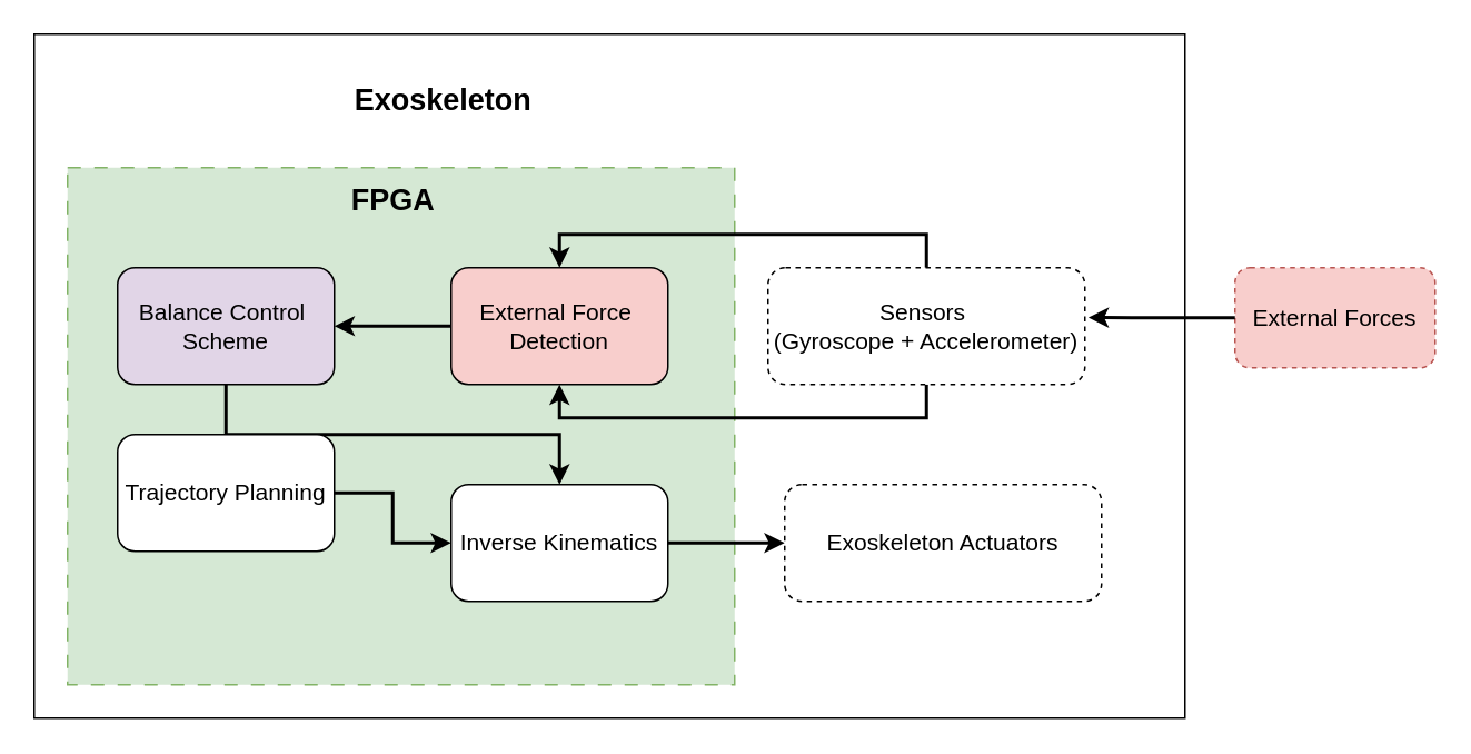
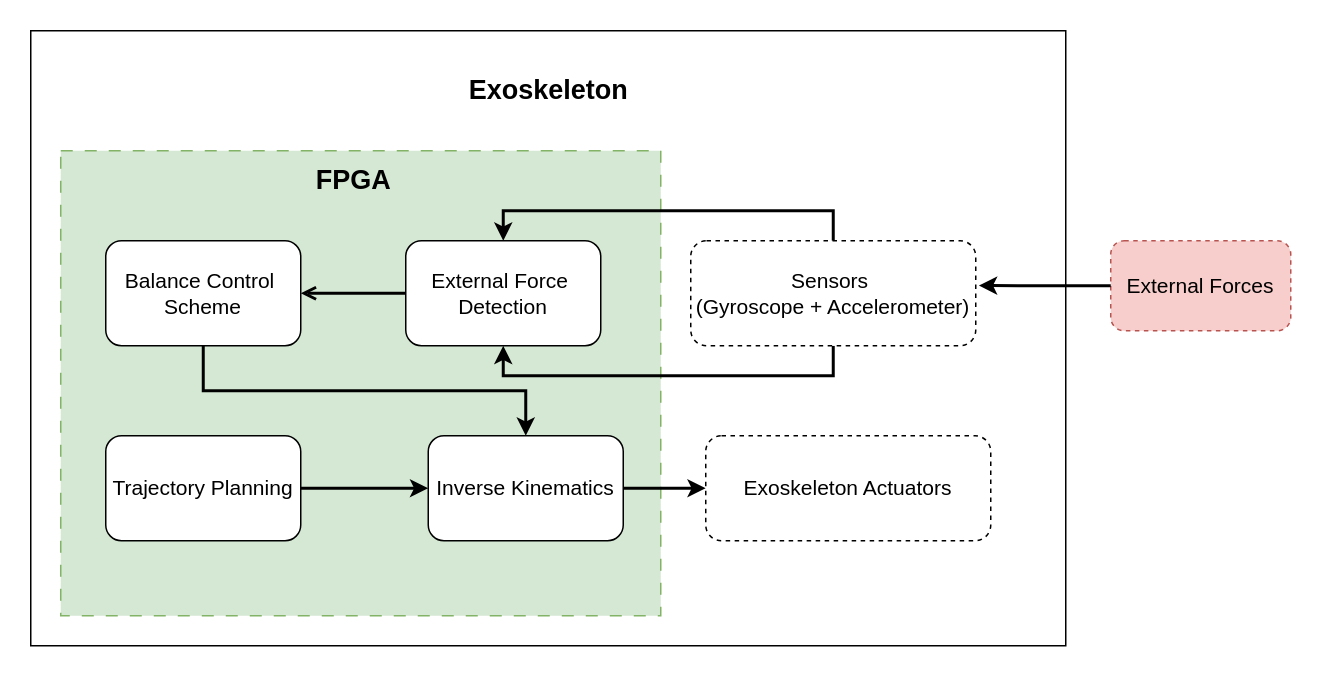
  <mxCell id="0" />
  <mxCell id="1" parent="0" />
  <mxCell id="2" value="" style="rounded=0;whiteSpace=wrap;html=1;strokeColor=#82b366;fillColor=#d5e8d4;dashed=1;dashPattern=8 8;" vertex="1" parent="1"><mxGeometry x="40" y="100" width="400" height="310" as="geometry" /></mxCell>
  <mxCell id="3" style="edgeStyle=orthogonalEdgeStyle;rounded=0;orthogonalLoop=1;jettySize=auto;html=1;exitX=0.5;exitY=0;exitDx=0;exitDy=0;entryX=0.5;entryY=0;entryDx=0;entryDy=0;strokeWidth=2;" edge="1" parent="1" source="5" target="9"><mxGeometry relative="1" as="geometry" /></mxCell>
  <mxCell id="4" style="edgeStyle=orthogonalEdgeStyle;rounded=0;orthogonalLoop=1;jettySize=auto;html=1;exitX=0.5;exitY=1;exitDx=0;exitDy=0;entryX=0.5;entryY=1;entryDx=0;entryDy=0;strokeWidth=2;" edge="1" parent="1" source="5" target="9"><mxGeometry relative="1" as="geometry" /></mxCell>
  <mxCell id="5" value="&lt;font style=&quot;font-size: 14px;&quot;&gt;Sensors&amp;nbsp;&lt;br&gt;(Gyroscope + Accelerometer)&lt;/font&gt;" style="rounded=1;whiteSpace=wrap;html=1;dashed=1;" vertex="1" parent="1"><mxGeometry x="460" y="160" width="190" height="70" as="geometry" /></mxCell>
  <mxCell id="6" value="&lt;font style=&quot;font-size: 14px;&quot;&gt;External Forces&lt;/font&gt;" style="rounded=1;whiteSpace=wrap;html=1;fillColor=#f8cecc;strokeColor=#b85450;dashed=1;" vertex="1" parent="1"><mxGeometry x="740" y="160" width="120" height="60" as="geometry" /></mxCell>
  <mxCell id="7" style="edgeStyle=orthogonalEdgeStyle;rounded=0;orthogonalLoop=1;jettySize=auto;html=1;entryX=1.011;entryY=0.426;entryDx=0;entryDy=0;entryPerimeter=0;strokeWidth=2;" edge="1" parent="1" source="6" target="5"><mxGeometry relative="1" as="geometry" /></mxCell>
- <mxCell id="8" style="edgeStyle=orthogonalEdgeStyle;rounded=0;orthogonalLoop=1;jettySize=auto;html=1;exitX=0;exitY=0.5;exitDx=0;exitDy=0;entryX=1;entryY=0.5;entryDx=0;entryDy=0;strokeWidth=2;" edge="1" parent="1" source="9" target="11"><mxGeometry relative="1" as="geometry" /></mxCell>
- <mxCell id="9" value="&lt;font style=&quot;font-size: 14px;&quot;&gt;External Force&amp;nbsp;&lt;br&gt;Detection&lt;/font&gt;" style="rounded=1;whiteSpace=wrap;html=1;fillColor=#f8cecc;" vertex="1" parent="1"><mxGeometry x="270" y="160" width="130" height="70" as="geometry" /></mxCell>
+ <mxCell id="8" style="edgeStyle=orthogonalEdgeStyle;rounded=0;orthogonalLoop=1;jettySize=auto;html=1;exitX=0;exitY=0.5;exitDx=0;exitDy=0;entryX=1;entryY=0.5;entryDx=0;entryDy=0;strokeWidth=2;endArrow=open;" edge="1" parent="1" source="9" target="11"><mxGeometry relative="1" as="geometry" /></mxCell>
+ <mxCell id="9" value="&lt;font style=&quot;font-size: 14px;&quot;&gt;External Force&amp;nbsp;&lt;br&gt;Detection&lt;/font&gt;" style="rounded=1;whiteSpace=wrap;html=1;" vertex="1" parent="1"><mxGeometry x="270" y="160" width="130" height="70" as="geometry" /></mxCell>
  <mxCell id="10" style="edgeStyle=orthogonalEdgeStyle;rounded=0;orthogonalLoop=1;jettySize=auto;html=1;exitX=0.5;exitY=1;exitDx=0;exitDy=0;strokeWidth=2;" edge="1" parent="1" source="11" target="15"><mxGeometry relative="1" as="geometry" /></mxCell>
- <mxCell id="11" value="&lt;font style=&quot;font-size: 14px;&quot;&gt;Balance Control&amp;nbsp;&lt;br&gt;Scheme&lt;/font&gt;" style="rounded=1;whiteSpace=wrap;html=1;fillColor=#e1d5e7;" vertex="1" parent="1"><mxGeometry x="70" y="160" width="130" height="70" as="geometry" /></mxCell>
+ <mxCell id="11" value="&lt;font style=&quot;font-size: 14px;&quot;&gt;Balance Control&amp;nbsp;&lt;br&gt;Scheme&lt;/font&gt;" style="rounded=1;whiteSpace=wrap;html=1;" vertex="1" parent="1"><mxGeometry x="70" y="160" width="130" height="70" as="geometry" /></mxCell>
  <mxCell id="12" style="edgeStyle=orthogonalEdgeStyle;rounded=0;orthogonalLoop=1;jettySize=auto;html=1;exitX=1;exitY=0.5;exitDx=0;exitDy=0;entryX=0;entryY=0.5;entryDx=0;entryDy=0;strokeWidth=2;" edge="1" parent="1" source="13" target="15"><mxGeometry relative="1" as="geometry" /></mxCell>
- <mxCell id="13" value="&lt;span style=&quot;font-size: 14px;&quot;&gt;Trajectory Planning&lt;/span&gt;" style="rounded=1;whiteSpace=wrap;html=1;" vertex="1" parent="1"><mxGeometry x="70" y="260" width="130" height="70" as="geometry" /></mxCell>
+ <mxCell id="13" value="&lt;span style=&quot;font-size: 14px;&quot;&gt;Trajectory Planning&lt;/span&gt;" style="rounded=1;whiteSpace=wrap;html=1;" vertex="1" parent="1"><mxGeometry x="70" y="290" width="130" height="70" as="geometry" /></mxCell>
  <mxCell id="14" style="edgeStyle=orthogonalEdgeStyle;rounded=0;orthogonalLoop=1;jettySize=auto;html=1;exitX=1;exitY=0.5;exitDx=0;exitDy=0;entryX=0;entryY=0.5;entryDx=0;entryDy=0;strokeWidth=2;" edge="1" parent="1" source="15" target="16"><mxGeometry relative="1" as="geometry" /></mxCell>
- <mxCell id="15" value="&lt;span style=&quot;font-size: 14px;&quot;&gt;Inverse Kinematics&lt;/span&gt;" style="rounded=1;whiteSpace=wrap;html=1;" vertex="1" parent="1"><mxGeometry x="270" y="290" width="130" height="70" as="geometry" /></mxCell>
+ <mxCell id="15" value="&lt;span style=&quot;font-size: 14px;&quot;&gt;Inverse Kinematics&lt;/span&gt;" style="rounded=1;whiteSpace=wrap;html=1;" vertex="1" parent="1"><mxGeometry x="285" y="290" width="130" height="70" as="geometry" /></mxCell>
  <mxCell id="16" value="&lt;span style=&quot;font-size: 14px;&quot;&gt;Exoskeleton Actuators&lt;/span&gt;" style="rounded=1;whiteSpace=wrap;html=1;dashed=1;" vertex="1" parent="1"><mxGeometry x="470" y="290" width="190" height="70" as="geometry" /></mxCell>
  <mxCell id="17" value="" style="rounded=0;whiteSpace=wrap;html=1;strokeColor=default;fillColor=none;" vertex="1" parent="1"><mxGeometry x="20" y="20" width="690" height="410" as="geometry" /></mxCell>
  <mxCell id="18" value="&lt;font size=&quot;1&quot; style=&quot;&quot;&gt;&lt;b style=&quot;font-size: 18px;&quot;&gt;FPGA&lt;/b&gt;&lt;/font&gt;" style="text;html=1;align=center;verticalAlign=middle;resizable=0;points=[];autosize=1;strokeColor=none;fillColor=none;" vertex="1" parent="1"><mxGeometry x="200" y="100" width="70" height="40" as="geometry" /></mxCell>
- <mxCell id="19" value="&lt;font size=&quot;1&quot; style=&quot;&quot;&gt;&lt;b style=&quot;font-size: 18px;&quot;&gt;Exoskeleton&lt;/b&gt;&lt;/font&gt;" style="text;html=1;align=center;verticalAlign=middle;resizable=0;points=[];autosize=1;strokeColor=none;fillColor=none;" vertex="1" parent="1"><mxGeometry x="200" y="40" width="130" height="40" as="geometry" /></mxCell>
+ <mxCell id="19" value="&lt;font size=&quot;1&quot; style=&quot;&quot;&gt;&lt;b style=&quot;font-size: 18px;&quot;&gt;Exoskeleton&lt;/b&gt;&lt;/font&gt;" style="text;html=1;align=center;verticalAlign=middle;resizable=0;points=[];autosize=1;strokeColor=none;fillColor=none;" vertex="1" parent="1"><mxGeometry x="300" y="40" width="130" height="40" as="geometry" /></mxCell>
